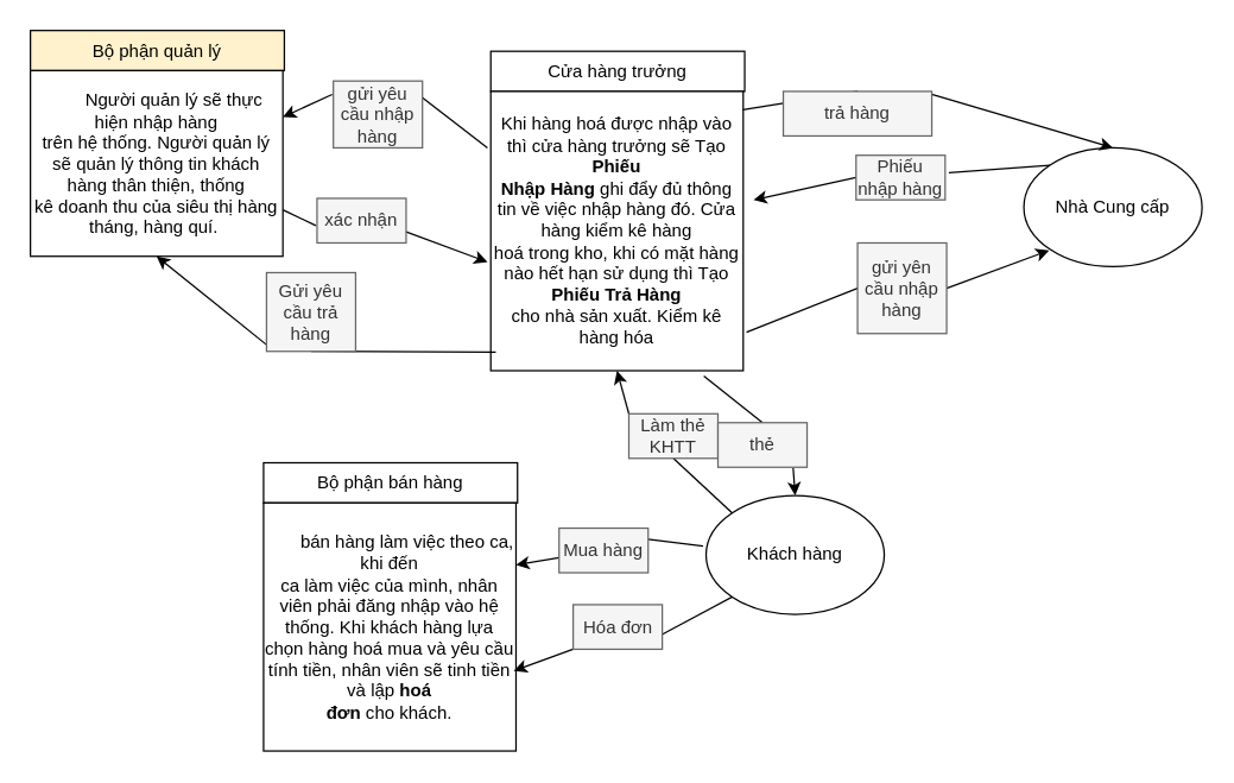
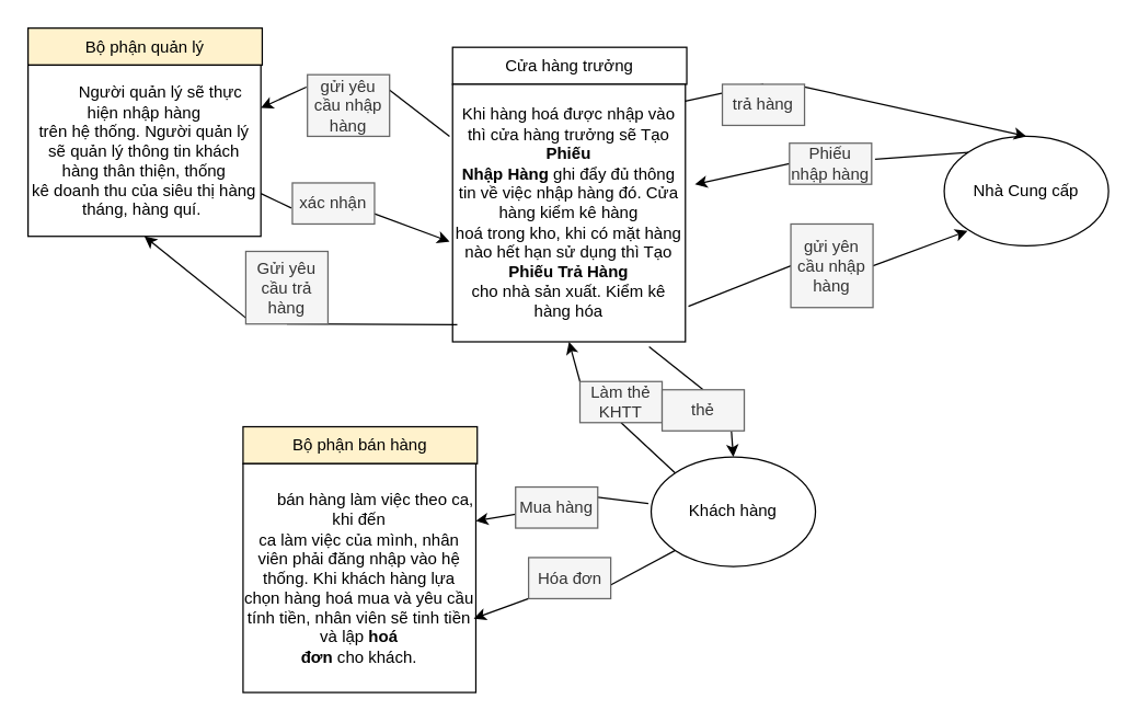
  <mxCell id="0" />
  <mxCell id="1" parent="0" />
  <mxCell id="2" value="Bộ phận quản lý" style="rounded=0;whiteSpace=wrap;html=1;fillColor=#fff2cc;" vertex="1" parent="1"><mxGeometry x="20" y="20" width="171" height="27" as="geometry" /></mxCell>
  <mxCell id="3" value="&lt;p style=&quot;text-indent:18.0pt&quot; class=&quot;MsoNormal&quot;&gt;Người quản lý sẽ thực hiện nhập hàng&lt;br/&gt;trên hệ thống. Người quản lý sẽ quản lý thông tin khách hàng thân thiện, thống&lt;br/&gt;kê doanh thu của siêu thị hàng tháng, hàng quí.&amp;nbsp;&lt;/p&gt;" style="rounded=0;whiteSpace=wrap;html=1;" vertex="1" parent="1"><mxGeometry x="20" y="47" width="170" height="125" as="geometry" /></mxCell>
  <mxCell id="4" value="Cửa hàng trưởng" style="rounded=0;whiteSpace=wrap;html=1;" vertex="1" parent="1"><mxGeometry x="330" y="34" width="171" height="27" as="geometry" /></mxCell>
  <mxCell id="5" value="&lt;p class=&quot;MsoNormal&quot;&gt;Khi hàng hoá được nhập vào thì cửa hàng trưởng sẽ Tạo &lt;b&gt;Phiếu&lt;br&gt;Nhập Hàng&lt;/b&gt; ghi đẩy đủ thông tin về việc nhập hàng đó. Cửa hàng kiểm kê hàng&lt;br&gt;hoá trong kho, khi có mặt hàng nào hết hạn sử dụng thì Tạo &lt;b&gt;Phiếu Trả Hàng&lt;/b&gt;&lt;br&gt;cho nhà sản xuất.&amp;nbsp;&lt;span style=&quot;background-color: initial;&quot;&gt;Kiểm kê hàng hóa&lt;/span&gt;&lt;/p&gt;" style="rounded=0;whiteSpace=wrap;html=1;" vertex="1" parent="1"><mxGeometry x="330" y="61" width="170" height="188" as="geometry" /></mxCell>
- <mxCell id="6" value="Bộ phận bán hàng" style="rounded=0;whiteSpace=wrap;html=1;" vertex="1" parent="1"><mxGeometry x="177" y="311" width="171" height="27" as="geometry" /></mxCell>
+ <mxCell id="6" value="Bộ phận bán hàng" style="rounded=0;whiteSpace=wrap;html=1;fillColor=#fff2cc;" vertex="1" parent="1"><mxGeometry x="177" y="311" width="171" height="27" as="geometry" /></mxCell>
  <mxCell id="7" value="&lt;p style=&quot;text-indent:18.0pt&quot; class=&quot;MsoNormal&quot;&gt;bán hàng làm việc theo ca, khi đến&lt;br/&gt;ca làm việc của mình, nhân viên phải đăng nhập vào hệ thống. Khi khách hàng lựa&lt;br/&gt;chọn hàng hoá mua và yêu cầu tính tiền, nhân viên sẽ tinh tiền và lập &lt;b&gt;hoá&lt;br/&gt;đơn&lt;/b&gt; cho khách.&lt;/p&gt;" style="rounded=0;whiteSpace=wrap;html=1;" vertex="1" parent="1"><mxGeometry x="177" y="338" width="170" height="167" as="geometry" /></mxCell>
  <mxCell id="8" value="Khách hàng" style="ellipse;whiteSpace=wrap;html=1;" vertex="1" parent="1"><mxGeometry x="475" y="333" width="120" height="80" as="geometry" /></mxCell>
  <mxCell id="9" value="Nhà Cung cấp" style="ellipse;whiteSpace=wrap;html=1;" vertex="1" parent="1"><mxGeometry x="689" y="99" width="120" height="80" as="geometry" /></mxCell>
  <mxCell id="10" value="" style="endArrow=classic;html=1;rounded=0;entryX=1;entryY=0.25;entryDx=0;entryDy=0;exitX=-0.013;exitY=0.202;exitDx=0;exitDy=0;exitPerimeter=0;startArrow=none;" edge="1" parent="1" source="12" target="3"><mxGeometry width="50" height="50" relative="1" as="geometry"><mxPoint x="328" y="93" as="sourcePoint" /><mxPoint x="378" y="231" as="targetPoint" /></mxGeometry></mxCell>
  <mxCell id="11" value="" style="endArrow=none;html=1;rounded=0;entryX=1;entryY=0.25;entryDx=0;entryDy=0;exitX=-0.013;exitY=0.202;exitDx=0;exitDy=0;exitPerimeter=0;" edge="1" parent="1" source="5" target="12"><mxGeometry width="50" height="50" relative="1" as="geometry"><mxPoint x="328" y="99" as="sourcePoint" /><mxPoint x="190" y="78" as="targetPoint" /></mxGeometry></mxCell>
  <mxCell id="12" value="gửi yêu cầu nhập hàng" style="text;html=1;strokeColor=#666666;fillColor=#f5f5f5;align=center;verticalAlign=middle;whiteSpace=wrap;rounded=0;fontColor=#333333;" vertex="1" parent="1"><mxGeometry x="224" y="54" width="60" height="45" as="geometry" /></mxCell>
  <mxCell id="13" value="" style="endArrow=classic;html=1;rounded=0;exitX=1;exitY=0.75;exitDx=0;exitDy=0;entryX=-0.013;entryY=0.611;entryDx=0;entryDy=0;entryPerimeter=0;startArrow=none;" edge="1" parent="1" source="15" target="5"><mxGeometry width="50" height="50" relative="1" as="geometry"><mxPoint x="328" y="273" as="sourcePoint" /><mxPoint x="378" y="223" as="targetPoint" /></mxGeometry></mxCell>
  <mxCell id="14" value="" style="endArrow=none;html=1;rounded=0;exitX=1;exitY=0.75;exitDx=0;exitDy=0;entryX=-0.013;entryY=0.611;entryDx=0;entryDy=0;entryPerimeter=0;" edge="1" parent="1" source="3" target="15"><mxGeometry width="50" height="50" relative="1" as="geometry"><mxPoint x="190" y="141" as="sourcePoint" /><mxPoint x="328" y="176" as="targetPoint" /></mxGeometry></mxCell>
  <mxCell id="15" value="xác nhận" style="text;html=1;strokeColor=#666666;fillColor=#f5f5f5;align=center;verticalAlign=middle;whiteSpace=wrap;rounded=0;fontColor=#333333;" vertex="1" parent="1"><mxGeometry x="213" y="133" width="60" height="30" as="geometry" /></mxCell>
  <mxCell id="16" value="" style="endArrow=classic;html=1;rounded=0;exitX=1;exitY=0.5;exitDx=0;exitDy=0;startArrow=none;" edge="1" parent="1" source="18"><mxGeometry width="50" height="50" relative="1" as="geometry"><mxPoint x="461" y="72" as="sourcePoint" /><mxPoint x="706" y="168" as="targetPoint" /></mxGeometry></mxCell>
  <mxCell id="17" value="" style="endArrow=none;html=1;rounded=0;exitX=1.013;exitY=0.862;exitDx=0;exitDy=0;entryX=0;entryY=0.5;entryDx=0;entryDy=0;exitPerimeter=0;" edge="1" parent="1" source="5" target="18"><mxGeometry width="50" height="50" relative="1" as="geometry"><mxPoint x="458" y="249" as="sourcePoint" /><mxPoint x="572" y="354" as="targetPoint" /></mxGeometry></mxCell>
  <mxCell id="18" value="gửi yên cầu nhập hàng" style="text;html=1;strokeColor=#666666;fillColor=#f5f5f5;align=center;verticalAlign=middle;whiteSpace=wrap;rounded=0;fontColor=#333333;" vertex="1" parent="1"><mxGeometry x="577" y="163" width="60" height="61" as="geometry" /></mxCell>
  <mxCell id="19" value="" style="endArrow=classic;html=1;rounded=0;exitX=0;exitY=0.5;exitDx=0;exitDy=0;entryX=1.041;entryY=0.389;entryDx=0;entryDy=0;entryPerimeter=0;startArrow=none;" edge="1" parent="1" source="21" target="5"><mxGeometry width="50" height="50" relative="1" as="geometry"><mxPoint x="328" y="259" as="sourcePoint" /><mxPoint x="378" y="209" as="targetPoint" /></mxGeometry></mxCell>
  <mxCell id="20" value="" style="endArrow=none;html=1;rounded=0;exitX=0;exitY=0;exitDx=0;exitDy=0;entryX=1.041;entryY=0.389;entryDx=0;entryDy=0;entryPerimeter=0;" edge="1" parent="1" source="9" target="21"><mxGeometry width="50" height="50" relative="1" as="geometry"><mxPoint x="707" y="111" as="sourcePoint" /><mxPoint x="507" y="134" as="targetPoint" /></mxGeometry></mxCell>
  <mxCell id="21" value="Phiếu nhập hàng" style="text;html=1;strokeColor=#666666;fillColor=#f5f5f5;align=center;verticalAlign=middle;whiteSpace=wrap;rounded=0;fontColor=#333333;" vertex="1" parent="1"><mxGeometry x="576" y="104" width="60" height="30" as="geometry" /></mxCell>
  <mxCell id="22" value="" style="endArrow=classic;html=1;rounded=0;exitX=0;exitY=0;exitDx=0;exitDy=0;entryX=0.5;entryY=1;entryDx=0;entryDy=0;startArrow=none;" edge="1" parent="1" source="24" target="5"><mxGeometry width="50" height="50" relative="1" as="geometry"><mxPoint x="328" y="245" as="sourcePoint" /><mxPoint x="378" y="195" as="targetPoint" /></mxGeometry></mxCell>
  <mxCell id="23" value="" style="endArrow=none;html=1;rounded=0;exitX=0;exitY=0;exitDx=0;exitDy=0;entryX=0.5;entryY=1;entryDx=0;entryDy=0;" edge="1" parent="1" source="8" target="24"><mxGeometry width="50" height="50" relative="1" as="geometry"><mxPoint x="493" y="345" as="sourcePoint" /><mxPoint x="415" y="249" as="targetPoint" /></mxGeometry></mxCell>
  <mxCell id="24" value="Làm thẻ&lt;br&gt;KHTT" style="text;html=1;strokeColor=#666666;fillColor=#f5f5f5;align=center;verticalAlign=middle;whiteSpace=wrap;rounded=0;fontColor=#333333;" vertex="1" parent="1"><mxGeometry x="423" y="278" width="60" height="30" as="geometry" /></mxCell>
  <mxCell id="25" value="" style="endArrow=classic;html=1;rounded=0;exitX=0.844;exitY=1.019;exitDx=0;exitDy=0;exitPerimeter=0;entryX=0.5;entryY=0;entryDx=0;entryDy=0;startArrow=none;" edge="1" parent="1" source="27" target="8"><mxGeometry width="50" height="50" relative="1" as="geometry"><mxPoint x="328" y="237" as="sourcePoint" /><mxPoint x="378" y="187" as="targetPoint" /></mxGeometry></mxCell>
  <mxCell id="26" value="" style="endArrow=none;html=1;rounded=0;exitX=0.844;exitY=1.019;exitDx=0;exitDy=0;exitPerimeter=0;entryX=0.5;entryY=0;entryDx=0;entryDy=0;" edge="1" parent="1" source="5" target="27"><mxGeometry width="50" height="50" relative="1" as="geometry"><mxPoint x="473" y="253" as="sourcePoint" /><mxPoint x="535" y="333" as="targetPoint" /></mxGeometry></mxCell>
  <mxCell id="27" value="thẻ" style="text;html=1;strokeColor=#666666;fillColor=#f5f5f5;align=center;verticalAlign=middle;whiteSpace=wrap;rounded=0;fontColor=#333333;" vertex="1" parent="1"><mxGeometry x="483" y="284" width="60" height="30" as="geometry" /></mxCell>
  <mxCell id="28" value="" style="endArrow=classic;html=1;rounded=0;entryX=1;entryY=0.25;entryDx=0;entryDy=0;startArrow=none;" edge="1" parent="1" source="30" target="7"><mxGeometry width="50" height="50" relative="1" as="geometry"><mxPoint x="473" y="367" as="sourcePoint" /><mxPoint x="378" y="187" as="targetPoint" /></mxGeometry></mxCell>
  <mxCell id="29" value="" style="endArrow=none;html=1;rounded=0;entryX=1;entryY=0.25;entryDx=0;entryDy=0;" edge="1" parent="1" target="30"><mxGeometry width="50" height="50" relative="1" as="geometry"><mxPoint x="473" y="367" as="sourcePoint" /><mxPoint x="347" y="380" as="targetPoint" /></mxGeometry></mxCell>
  <mxCell id="30" value="Mua hàng" style="text;html=1;strokeColor=#666666;fillColor=#f5f5f5;align=center;verticalAlign=middle;whiteSpace=wrap;rounded=0;fontColor=#333333;" vertex="1" parent="1"><mxGeometry x="376" y="355" width="60" height="30" as="geometry" /></mxCell>
  <mxCell id="31" value="" style="endArrow=classic;html=1;rounded=0;exitX=0;exitY=1;exitDx=0;exitDy=0;entryX=0.991;entryY=0.677;entryDx=0;entryDy=0;entryPerimeter=0;startArrow=none;" edge="1" parent="1" source="33" target="7"><mxGeometry width="50" height="50" relative="1" as="geometry"><mxPoint x="328" y="237" as="sourcePoint" /><mxPoint x="378" y="187" as="targetPoint" /></mxGeometry></mxCell>
  <mxCell id="32" value="" style="endArrow=none;html=1;rounded=0;exitX=0;exitY=1;exitDx=0;exitDy=0;entryX=0.991;entryY=0.677;entryDx=0;entryDy=0;entryPerimeter=0;" edge="1" parent="1" source="8" target="33"><mxGeometry width="50" height="50" relative="1" as="geometry"><mxPoint x="493" y="401" as="sourcePoint" /><mxPoint x="345" y="451" as="targetPoint" /></mxGeometry></mxCell>
  <mxCell id="33" value="Hóa đơn" style="text;html=1;strokeColor=#666666;fillColor=#f5f5f5;align=center;verticalAlign=middle;whiteSpace=wrap;rounded=0;fontColor=#333333;" vertex="1" parent="1"><mxGeometry x="385.5" y="406.5" width="60" height="30" as="geometry" /></mxCell>
  <mxCell id="34" value="" style="endArrow=classic;html=1;rounded=0;exitX=0.02;exitY=0.934;exitDx=0;exitDy=0;exitPerimeter=0;entryX=0.5;entryY=1;entryDx=0;entryDy=0;startArrow=none;" edge="1" parent="1" source="36" target="3"><mxGeometry width="50" height="50" relative="1" as="geometry"><mxPoint x="328" y="137" as="sourcePoint" /><mxPoint x="378" y="87" as="targetPoint" /></mxGeometry></mxCell>
  <mxCell id="35" value="" style="endArrow=none;html=1;rounded=0;exitX=0.02;exitY=0.934;exitDx=0;exitDy=0;exitPerimeter=0;entryX=0.5;entryY=1;entryDx=0;entryDy=0;" edge="1" parent="1" source="5" target="36"><mxGeometry width="50" height="50" relative="1" as="geometry"><mxPoint x="333" y="237" as="sourcePoint" /><mxPoint x="105" y="172" as="targetPoint" /></mxGeometry></mxCell>
  <mxCell id="36" value="Gửi yêu cầu trả hàng" style="text;html=1;strokeColor=#666666;fillColor=#f5f5f5;align=center;verticalAlign=middle;whiteSpace=wrap;rounded=0;fontColor=#333333;" vertex="1" parent="1"><mxGeometry x="179" y="183" width="60" height="53" as="geometry" /></mxCell>
  <mxCell id="37" value="" style="endArrow=classic;html=1;rounded=0;exitX=0.999;exitY=0.066;exitDx=0;exitDy=0;exitPerimeter=0;entryX=0.5;entryY=0;entryDx=0;entryDy=0;startArrow=none;" edge="1" parent="1" source="39" target="9"><mxGeometry width="50" height="50" relative="1" as="geometry"><mxPoint x="328" y="123" as="sourcePoint" /><mxPoint x="378" y="73" as="targetPoint" /></mxGeometry></mxCell>
  <mxCell id="38" value="" style="endArrow=none;html=1;rounded=0;exitX=0.999;exitY=0.066;exitDx=0;exitDy=0;exitPerimeter=0;entryX=0.5;entryY=0;entryDx=0;entryDy=0;" edge="1" parent="1" source="5" target="39"><mxGeometry width="50" height="50" relative="1" as="geometry"><mxPoint x="500" y="73" as="sourcePoint" /><mxPoint x="749" y="99" as="targetPoint" /></mxGeometry></mxCell>
- <mxCell id="39" value="trả hàng" style="text;html=1;strokeColor=#666666;fillColor=#f5f5f5;align=center;verticalAlign=middle;whiteSpace=wrap;rounded=0;fontColor=#333333;" vertex="1" parent="1"><mxGeometry x="527" y="61" width="100" height="30" as="geometry" /></mxCell>
+ <mxCell id="39" value="trả hàng" style="text;html=1;strokeColor=#666666;fillColor=#f5f5f5;align=center;verticalAlign=middle;whiteSpace=wrap;rounded=0;fontColor=#333333;" vertex="1" parent="1"><mxGeometry x="527" y="61" width="60" height="30" as="geometry" /></mxCell>
